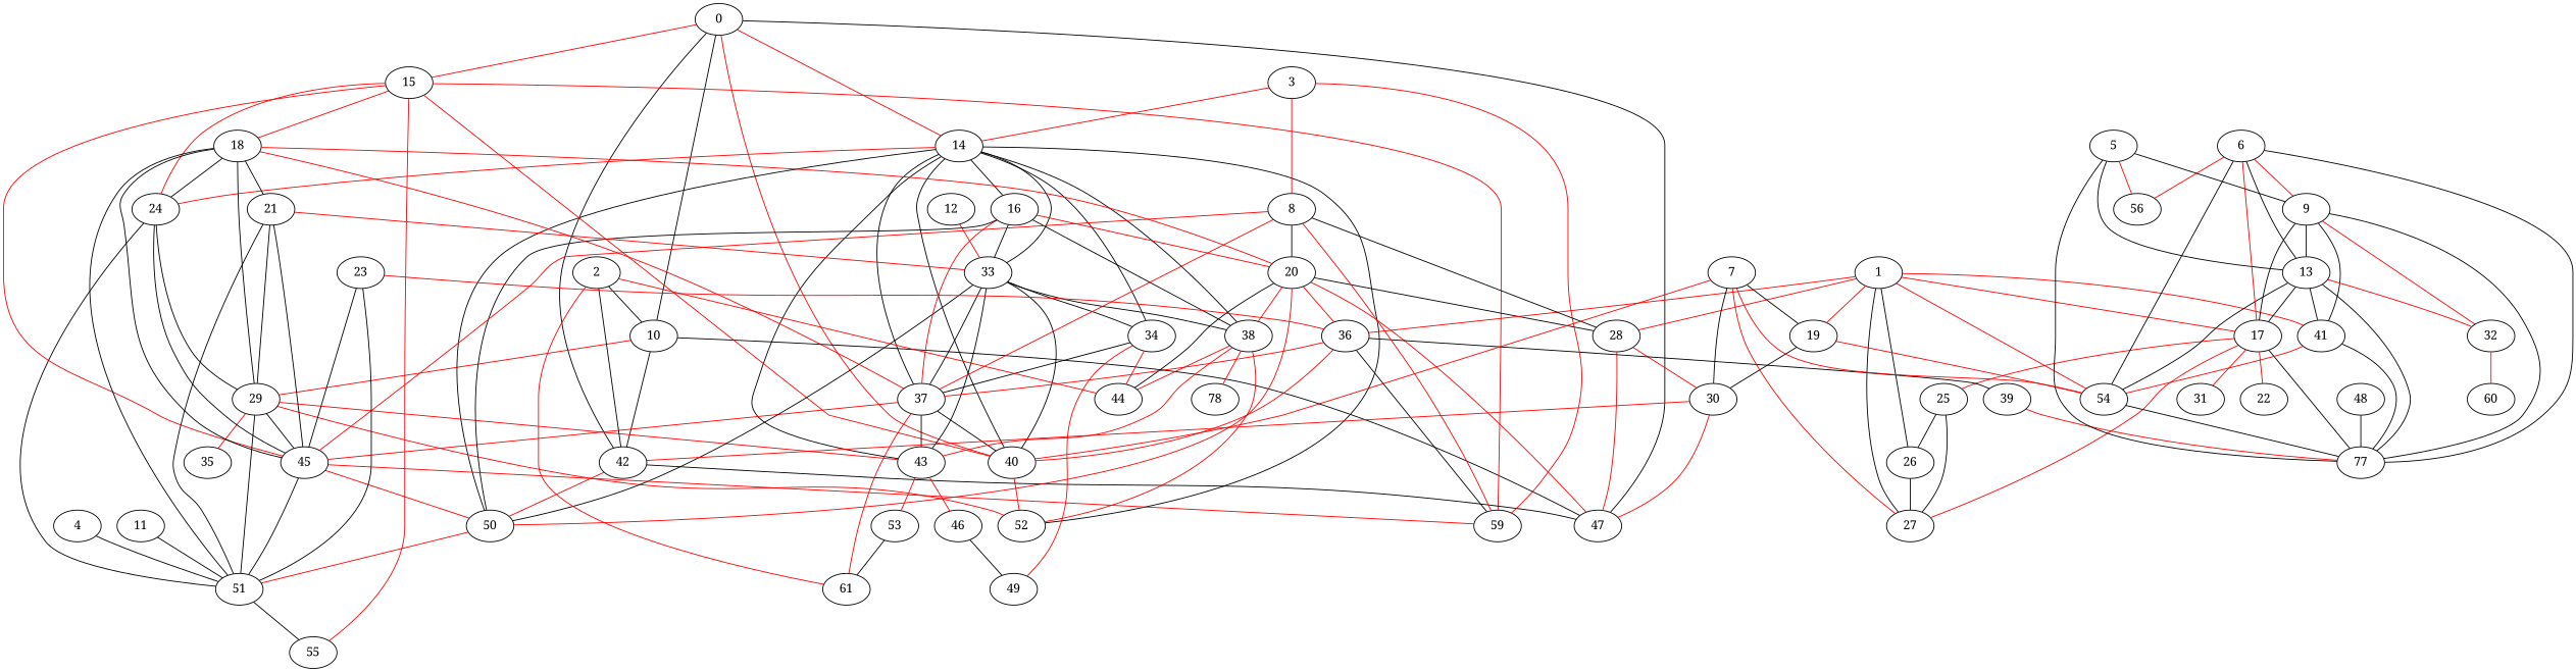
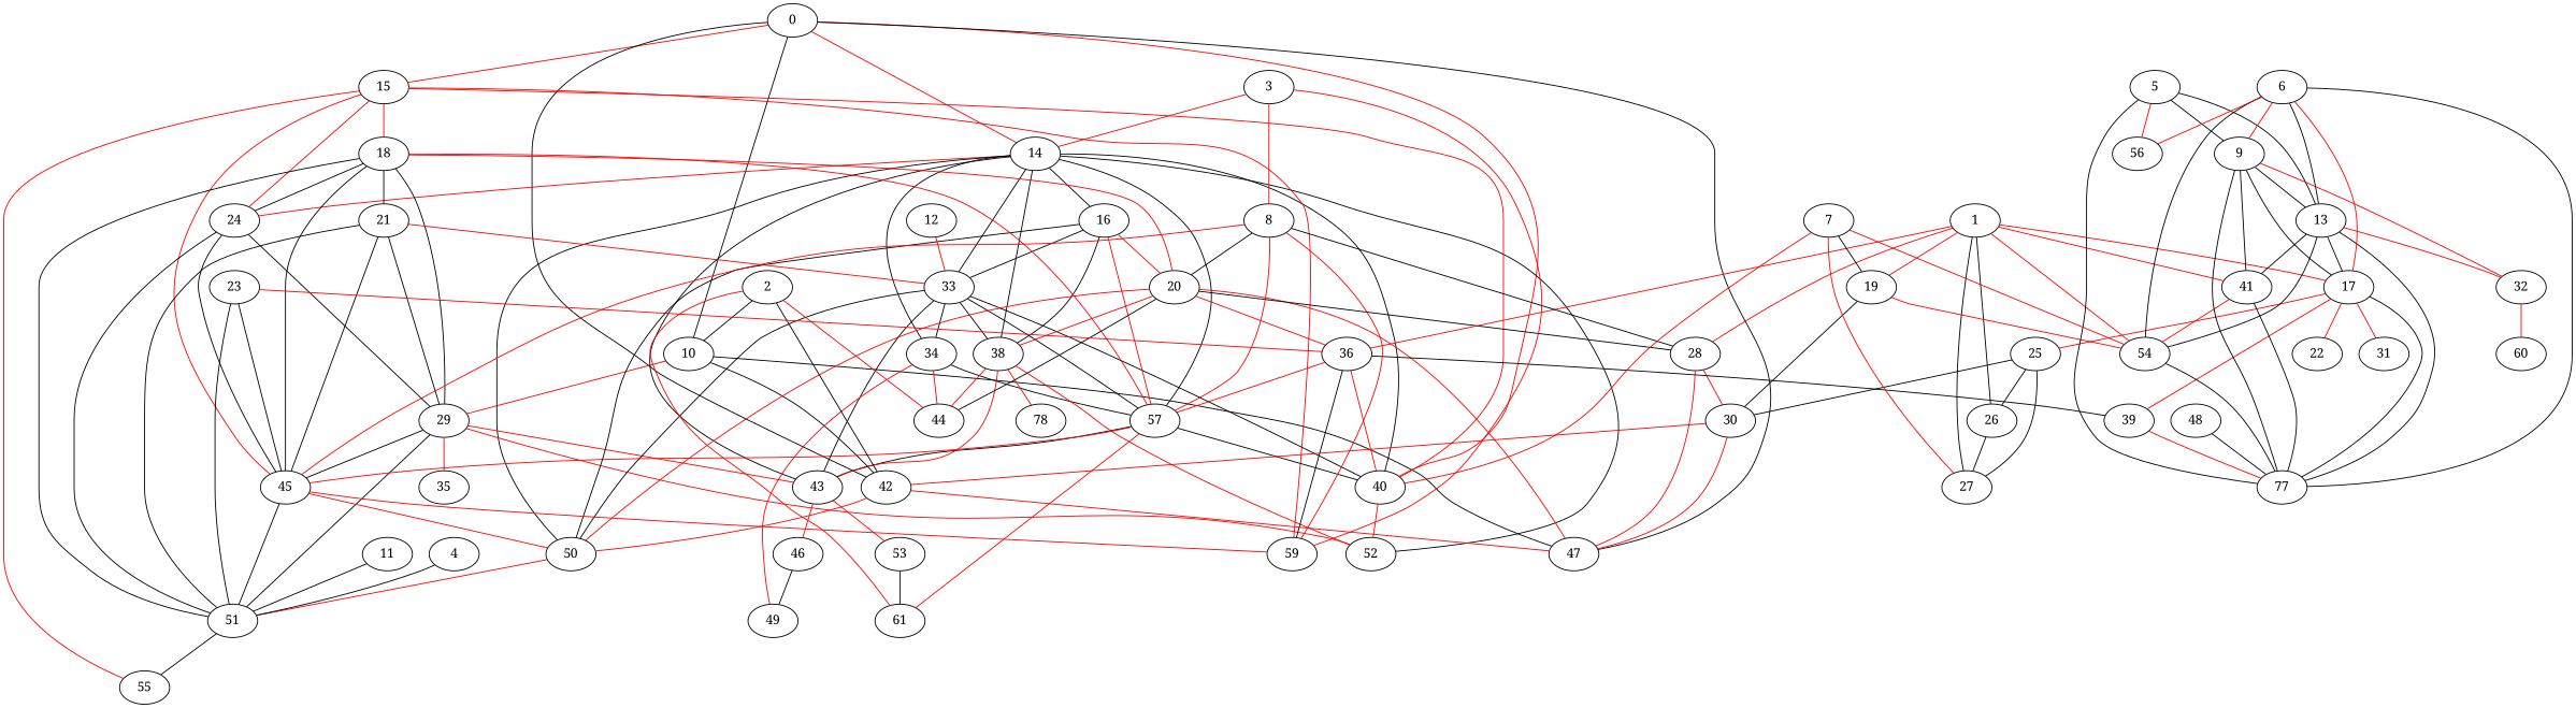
  graph {
    fontname="Noto Serif"
    node [fontname="Noto Serif"]
    edge [fontname="Noto Serif"]
    0
    10
    14
    15
    40
    42
    47
    29
-   37
+   37 [label=57]
    33
    16
    24
    34
    38
    43
    50
    52
    59
    45
    18
    55
    51
    35
    61
    20
    44
    49
    n28 [label=78]
    46
    53
    21
    1
    17
    19
    26
    27
    28
    36
    41
    54
    n41 [label=77]
    22
    25
    31
    30
    39
    2
    3
    8
    4
    5
    9
    13
    56
    32
    60
    6
    7
    11
    12
    23
    48
    0 -- 10
    0 -- 14 [color=red]
    0 -- 15 [color=red]
    0 -- 40 [color=red]
    0 -- 42
    0 -- 47
    10 -- 42
    10 -- 47
    10 -- 29 [color=red]
    14 -- 40
    14 -- 37
    14 -- 33
    14 -- 16
    14 -- 24 [color=red]
    14 -- 34
    14 -- 38
    14 -- 43
    14 -- 50
    14 -- 52
    15 -- 40 [color=red]
    15 -- 24 [color=red]
    15 -- 59 [color=red]
    15 -- 45 [color=red]
    15 -- 18 [color=red]
    15 -- 55 [color=red]
    40 -- 52 [color=red]
-   42 -- 47
+   42 -- 47 [color=red]
    42 -- 50 [color=red]
    29 -- 43 [color=red]
    29 -- 52 [color=red]
    29 -- 45
    29 -- 51
    29 -- 35 [color=red]
    37 -- 40
    37 -- 43
    37 -- 45 [color=red]
    37 -- 61 [color=red]
    33 -- 40
    33 -- 37
    33 -- 34
    33 -- 38
    33 -- 43
    33 -- 50
    16 -- 37 [color=red]
    16 -- 33
    16 -- 38
    16 -- 50
    16 -- 20 [color=red]
    24 -- 29
    24 -- 45
    24 -- 51
    34 -- 37
    34 -- 44 [color=red]
    34 -- 49 [color=red]
    38 -- 43 [color=red]
    38 -- 52 [color=red]
    38 -- 44 [color=red]
    38 -- n28 [color=red]
    43 -- 46 [color=red]
    43 -- 53 [color=red]
    50 -- 51 [color=red]
    45 -- 50 [color=red]
    45 -- 59 [color=red]
    45 -- 51
    18 -- 29
    18 -- 37 [color=red]
    18 -- 24
    18 -- 45
    18 -- 51
    18 -- 20 [color=red]
    18 -- 21
    51 -- 55
    20 -- 47 [color=red]
    20 -- 38 [color=red]
    20 -- 50 [color=red]
    20 -- 44
    20 -- 28
    20 -- 36 [color=red]
    46 -- 49
    53 -- 61
    21 -- 29
    21 -- 33 [color=red]
    21 -- 45
    21 -- 51
    1 -- 17 [color=red]
    1 -- 19 [color=red]
    1 -- 26
    1 -- 27
    1 -- 28 [color=red]
    1 -- 36 [color=red]
    1 -- 41 [color=red]
    1 -- 54 [color=red]
-   17 -- 27 [color=red]
+   17 -- 39 [color=red]
    17 -- n41
    17 -- 22 [color=red]
    17 -- 25 [color=red]
    17 -- 31 [color=red]
    19 -- 54 [color=red]
    19 -- 30
    26 -- 27
    28 -- 47 [color=red]
    28 -- 30 [color=red]
    36 -- 40 [color=red]
    36 -- 37 [color=red]
    36 -- 59
    36 -- 39
    41 -- 54 [color=red]
    41 -- n41
    54 -- n41
    25 -- 26
    25 -- 27
    30 -- 42 [color=red]
    30 -- 47 [color=red]
    39 -- n41 [color=red]
    2 -- 10
    2 -- 42
    2 -- 61 [color=red]
    2 -- 44 [color=red]
    3 -- 14 [color=red]
    3 -- 59 [color=red]
    3 -- 8 [color=red]
    8 -- 37 [color=red]
    8 -- 59 [color=red]
    8 -- 45 [color=red]
    8 -- 20
    8 -- 28
    4 -- 51
    5 -- n41
    5 -- 9
    5 -- 13
    5 -- 56 [color=red]
    9 -- 17
    9 -- 41
    9 -- n41
    9 -- 13
    9 -- 32 [color=red]
    13 -- 17
    13 -- 41
    13 -- 54
    13 -- n41
    13 -- 32 [color=red]
    32 -- 60 [color=red]
    6 -- 17 [color=red]
    6 -- 54
    6 -- n41
    6 -- 9 [color=red]
    6 -- 13
    6 -- 56 [color=red]
    7 -- 40 [color=red]
    7 -- 19
    7 -- 27 [color=red]
    7 -- 54 [color=red]
-   7 -- 30
+   25 -- 30
    11 -- 51
    12 -- 33 [color=red]
    23 -- 45
    23 -- 51
    23 -- 36 [color=red]
    48 -- n41
  }
